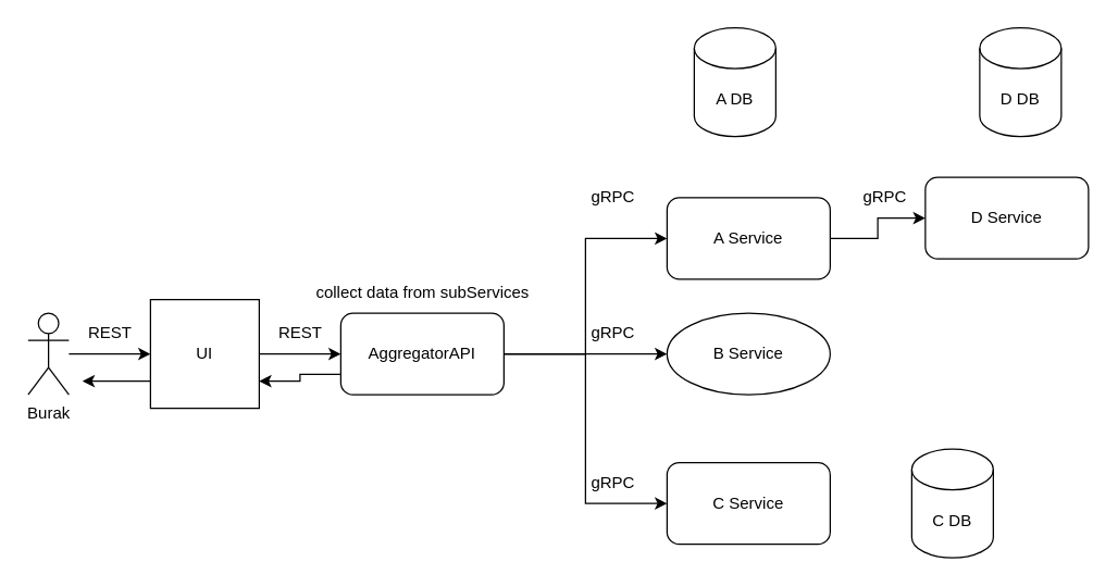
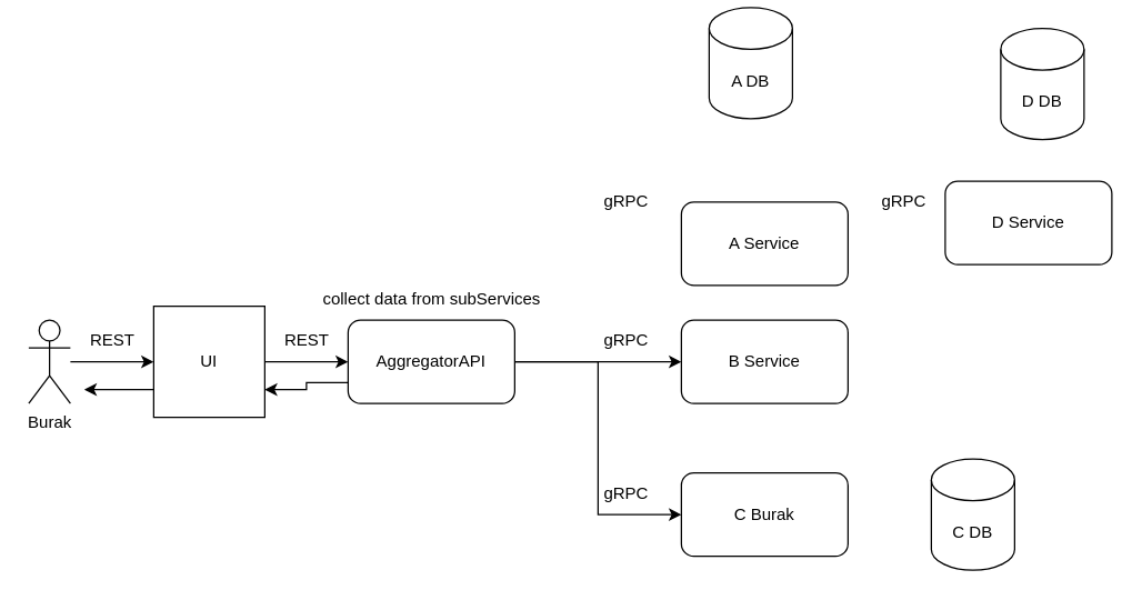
  <mxCell id="0" />
  <mxCell id="1" parent="0" />
- <mxCell id="2" style="edgeStyle=orthogonalEdgeStyle;rounded=0;orthogonalLoop=1;jettySize=auto;html=1;exitX=1;exitY=0.5;exitDx=0;exitDy=0;entryX=0;entryY=0.5;entryDx=0;entryDy=0;" parent="1" source="3" target="22" edge="1"><mxGeometry relative="1" as="geometry" /></mxCell>
  <mxCell id="3" value="A Service" style="rounded=1;whiteSpace=wrap;html=1;" parent="1" vertex="1"><mxGeometry x="490" y="145" width="120" height="60" as="geometry" /></mxCell>
- <mxCell id="4" value="C Service" style="rounded=1;whiteSpace=wrap;html=1;" parent="1" vertex="1"><mxGeometry x="490" y="340" width="120" height="60" as="geometry" /></mxCell>
- <mxCell id="5" value="B Service" style="ellipse;whiteSpace=wrap;html=1;" parent="1" vertex="1"><mxGeometry x="490" y="230" width="120" height="60" as="geometry" /></mxCell>
- <mxCell id="6" style="edgeStyle=orthogonalEdgeStyle;rounded=0;orthogonalLoop=1;jettySize=auto;html=1;exitX=1;exitY=0.5;exitDx=0;exitDy=0;entryX=0;entryY=0.5;entryDx=0;entryDy=0;" parent="1" source="10" target="3" edge="1"><mxGeometry relative="1" as="geometry" /></mxCell>
+ <mxCell id="4" value="C Burak" style="rounded=1;whiteSpace=wrap;html=1;" parent="1" vertex="1"><mxGeometry x="490" y="340" width="120" height="60" as="geometry" /></mxCell>
+ <mxCell id="5" value="B Service" style="rounded=1;whiteSpace=wrap;html=1;" parent="1" vertex="1"><mxGeometry x="490" y="230" width="120" height="60" as="geometry" /></mxCell>
  <mxCell id="7" style="edgeStyle=orthogonalEdgeStyle;rounded=0;orthogonalLoop=1;jettySize=auto;html=1;exitX=1;exitY=0.5;exitDx=0;exitDy=0;entryX=0;entryY=0.5;entryDx=0;entryDy=0;" parent="1" source="10" target="5" edge="1"><mxGeometry relative="1" as="geometry" /></mxCell>
  <mxCell id="8" style="edgeStyle=orthogonalEdgeStyle;rounded=0;orthogonalLoop=1;jettySize=auto;html=1;exitX=1;exitY=0.5;exitDx=0;exitDy=0;entryX=0;entryY=0.5;entryDx=0;entryDy=0;" parent="1" source="10" target="4" edge="1"><mxGeometry relative="1" as="geometry" /></mxCell>
  <mxCell id="9" style="edgeStyle=orthogonalEdgeStyle;rounded=0;orthogonalLoop=1;jettySize=auto;html=1;exitX=0;exitY=0.75;exitDx=0;exitDy=0;entryX=1;entryY=0.75;entryDx=0;entryDy=0;" parent="1" source="10" target="13" edge="1"><mxGeometry relative="1" as="geometry" /></mxCell>
  <mxCell id="10" value="AggregatorAPI" style="rounded=1;whiteSpace=wrap;html=1;" parent="1" vertex="1"><mxGeometry x="250" y="230" width="120" height="60" as="geometry" /></mxCell>
  <mxCell id="11" value="" style="edgeStyle=orthogonalEdgeStyle;rounded=0;orthogonalLoop=1;jettySize=auto;html=1;" parent="1" source="13" target="10" edge="1"><mxGeometry relative="1" as="geometry" /></mxCell>
  <mxCell id="12" style="edgeStyle=orthogonalEdgeStyle;rounded=0;orthogonalLoop=1;jettySize=auto;html=1;exitX=0;exitY=0.75;exitDx=0;exitDy=0;" parent="1" source="13" edge="1"><mxGeometry relative="1" as="geometry"><mxPoint x="60" y="280" as="targetPoint" /></mxGeometry></mxCell>
  <mxCell id="13" value="UI" style="whiteSpace=wrap;html=1;aspect=fixed;" parent="1" vertex="1"><mxGeometry x="110" y="220" width="80" height="80" as="geometry" /></mxCell>
  <mxCell id="14" value="" style="edgeStyle=orthogonalEdgeStyle;rounded=0;orthogonalLoop=1;jettySize=auto;html=1;" parent="1" source="15" target="13" edge="1"><mxGeometry relative="1" as="geometry"><Array as="points"><mxPoint x="80" y="260" /><mxPoint x="80" y="260" /></Array></mxGeometry></mxCell>
  <mxCell id="15" value="Burak" style="shape=umlActor;verticalLabelPosition=bottom;verticalAlign=top;html=1;outlineConnect=0;" parent="1" vertex="1"><mxGeometry x="20" y="230" width="30" height="60" as="geometry" /></mxCell>
- <mxCell id="16" value="A DB" style="shape=cylinder3;whiteSpace=wrap;html=1;boundedLbl=1;backgroundOutline=1;size=15;" parent="1" vertex="1"><mxGeometry x="510" y="20" width="60" height="80" as="geometry" /></mxCell>
+ <mxCell id="16" value="A DB" style="shape=cylinder3;whiteSpace=wrap;html=1;boundedLbl=1;backgroundOutline=1;size=15;" parent="1" vertex="1"><mxGeometry x="510" y="5" width="60" height="80" as="geometry" /></mxCell>
  <mxCell id="17" value="C DB" style="shape=cylinder3;whiteSpace=wrap;html=1;boundedLbl=1;backgroundOutline=1;size=15;" parent="1" vertex="1"><mxGeometry x="670" y="330" width="60" height="80" as="geometry" /></mxCell>
  <mxCell id="18" value="collect data from subServices" style="text;html=1;align=center;verticalAlign=middle;resizable=0;points=[];autosize=1;strokeColor=none;fillColor=none;" parent="1" vertex="1"><mxGeometry x="220" y="200" width="180" height="30" as="geometry" /></mxCell>
  <mxCell id="19" value="gRPC" style="text;html=1;align=center;verticalAlign=middle;resizable=0;points=[];autosize=1;strokeColor=none;fillColor=none;" parent="1" vertex="1"><mxGeometry x="420" y="130" width="60" height="30" as="geometry" /></mxCell>
  <mxCell id="20" value="gRPC" style="text;html=1;align=center;verticalAlign=middle;resizable=0;points=[];autosize=1;strokeColor=none;fillColor=none;" parent="1" vertex="1"><mxGeometry x="420" y="340" width="60" height="30" as="geometry" /></mxCell>
  <mxCell id="21" value="gRPC" style="text;html=1;align=center;verticalAlign=middle;resizable=0;points=[];autosize=1;strokeColor=none;fillColor=none;" parent="1" vertex="1"><mxGeometry x="420" y="230" width="60" height="30" as="geometry" /></mxCell>
  <mxCell id="22" value="D Service" style="rounded=1;whiteSpace=wrap;html=1;" parent="1" vertex="1"><mxGeometry x="680" y="130" width="120" height="60" as="geometry" /></mxCell>
  <mxCell id="23" value="D DB" style="shape=cylinder3;whiteSpace=wrap;html=1;boundedLbl=1;backgroundOutline=1;size=15;" parent="1" vertex="1"><mxGeometry x="720" y="20" width="60" height="80" as="geometry" /></mxCell>
  <mxCell id="24" value="gRPC" style="text;html=1;align=center;verticalAlign=middle;resizable=0;points=[];autosize=1;strokeColor=none;fillColor=none;" parent="1" vertex="1"><mxGeometry x="620" y="130" width="60" height="30" as="geometry" /></mxCell>
  <mxCell id="25" value="REST" style="text;html=1;align=center;verticalAlign=middle;resizable=0;points=[];autosize=1;strokeColor=none;fillColor=none;" parent="1" vertex="1"><mxGeometry x="50" y="230" width="60" height="30" as="geometry" /></mxCell>
  <mxCell id="26" value="REST" style="text;html=1;align=center;verticalAlign=middle;resizable=0;points=[];autosize=1;strokeColor=none;fillColor=none;" parent="1" vertex="1"><mxGeometry x="190" y="230" width="60" height="30" as="geometry" /></mxCell>
